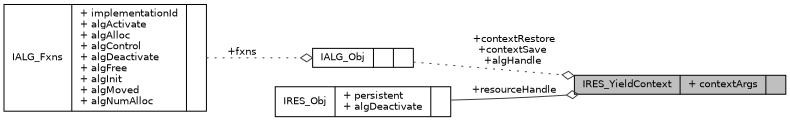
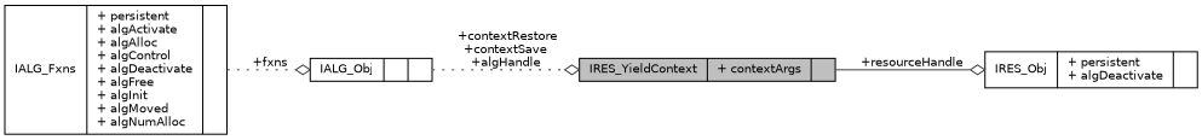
  digraph {
    rankdir=LR
    node [color=black fillcolor=white fontname=Helvetica fontsize=10 shape=record style=filled]
    edge [arrowhead=odiamond color=grey25 fontname=Helvetica fontsize=10 labelfontname=Helvetica labelfontsize=10 style=dotted]
    n1 [fillcolor=grey75 fontcolor=black height=0.2 label="{IRES_YieldContext\n|+ contextArgs\l|}" width=0.4]
    n2 [height=0.2 label="{IALG_Obj\n||}" width=0.4]
-   n3 [height=0.2 label="{IALG_Fxns\n|+ implementationId\l+ algActivate\l+ algAlloc\l+ algControl\l+ algDeactivate\l+ algFree\l+ algInit\l+ algMoved\l+ algNumAlloc\l|}" width=0.4]
+   n3 [height=0.2 label="{IALG_Fxns\n|+ persistent\l+ algActivate\l+ algAlloc\l+ algControl\l+ algDeactivate\l+ algFree\l+ algInit\l+ algMoved\l+ algNumAlloc\l|}" width=0.4]
    n4 [height=0.2 label="{IRES_Obj\n|+ persistent\l+ algDeactivate\l|}" width=0.4]
    n2 -> n1 [label=" +contextRestore\n+contextSave\n+algHandle"]
    n3 -> n2 [label=" +fxns"]
-   n4 -> n1 [label=" +resourceHandle" style=solid]
+   n1 -> n4 [label=" +resourceHandle" style=solid]
  }
